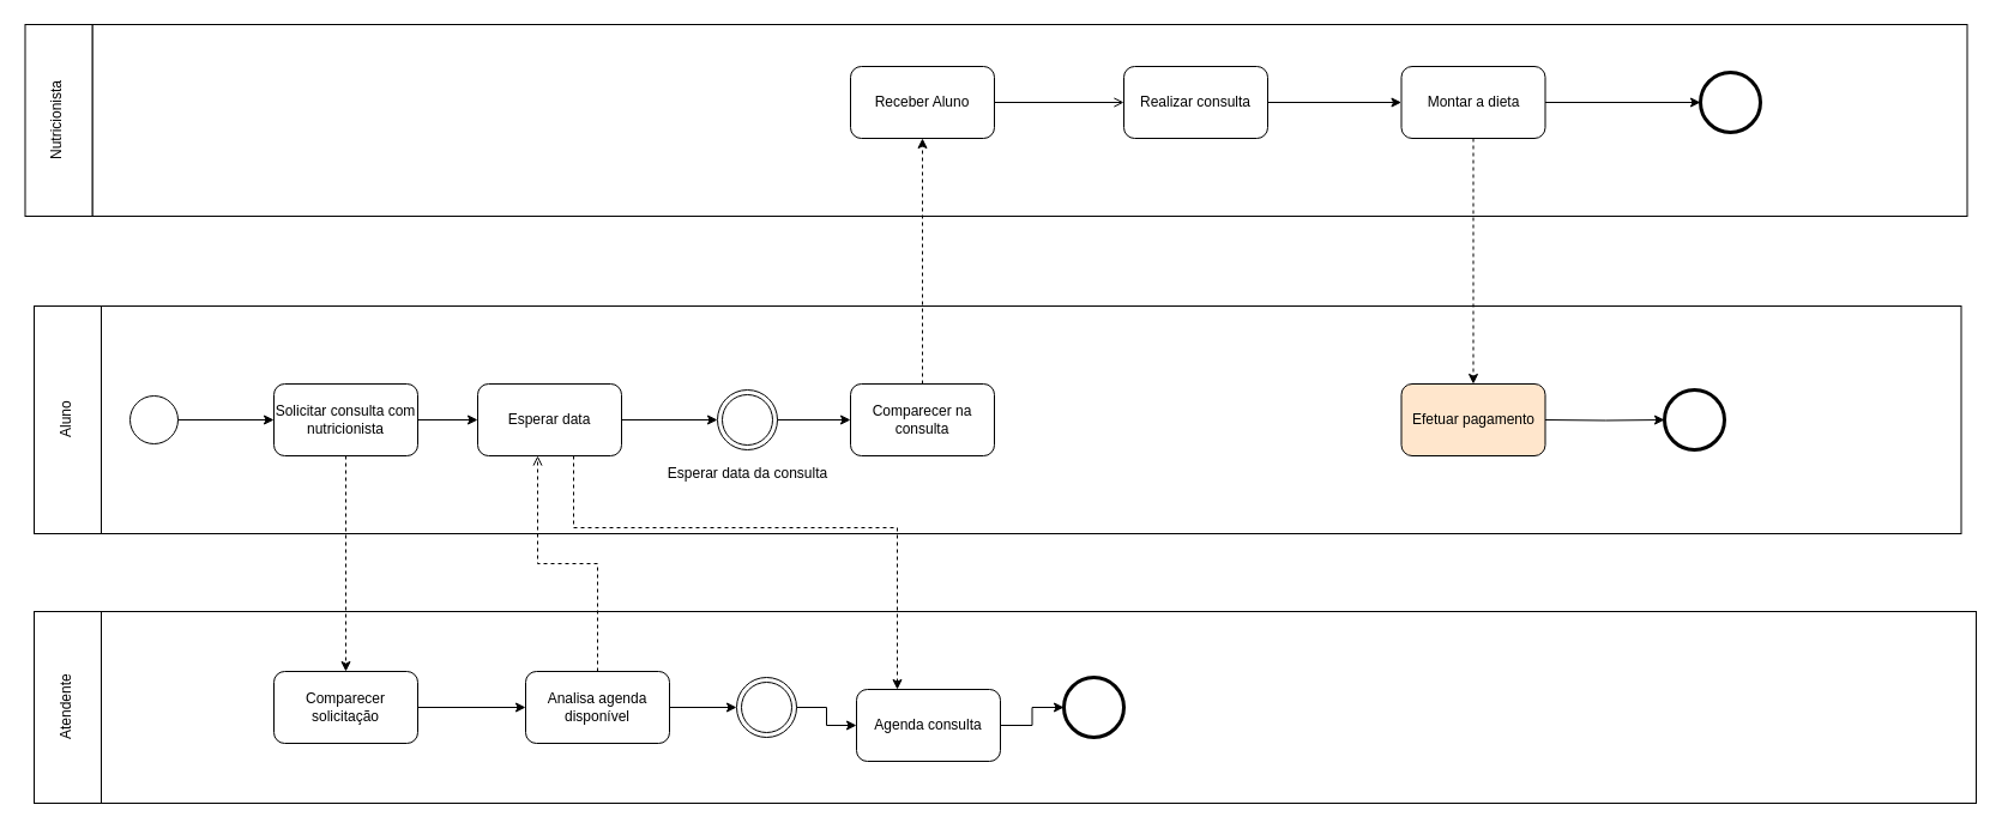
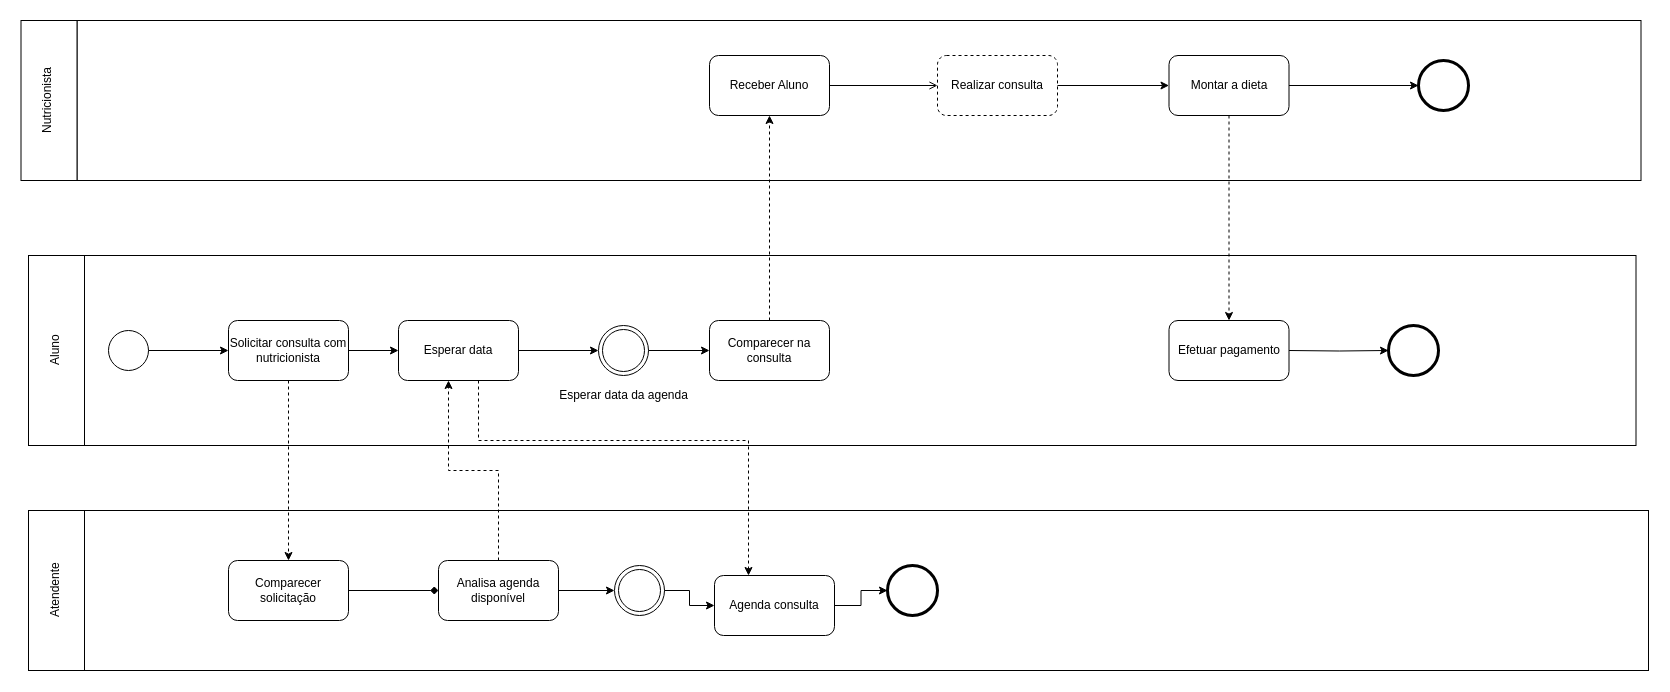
  <mxCell id="0" />
  <mxCell id="1" parent="0" />
  <mxCell id="2" value="" style="rounded=0;whiteSpace=wrap;html=1;gradientColor=none;fillColor=default;" vertex="1" parent="1"><mxGeometry x="76.5" y="20" width="1564" height="160" as="geometry" /></mxCell>
  <mxCell id="3" value="" style="rounded=0;whiteSpace=wrap;html=1;gradientColor=none;fillColor=default;" vertex="1" parent="1"><mxGeometry x="84" y="510" width="1564" height="160" as="geometry" /></mxCell>
  <mxCell id="4" value="" style="rounded=0;whiteSpace=wrap;html=1;gradientColor=none;fillColor=default;" vertex="1" parent="1"><mxGeometry x="81.5" y="255" width="1554" height="190" as="geometry" /></mxCell>
  <mxCell id="5" style="edgeStyle=orthogonalEdgeStyle;rounded=0;orthogonalLoop=1;jettySize=auto;html=1;dashed=1;" edge="1" parent="1" source="9" target="16"><mxGeometry relative="1" as="geometry" /></mxCell>
  <mxCell id="6" value="Aluno" style="rounded=0;whiteSpace=wrap;html=1;textDirection=vertical-lr;rotation=-180;" vertex="1" parent="1"><mxGeometry x="28" y="255" width="56" height="190" as="geometry" /></mxCell>
  <mxCell id="7" value="" style="ellipse;whiteSpace=wrap;html=1;aspect=fixed;" vertex="1" parent="1"><mxGeometry x="108" y="330" width="40" height="40" as="geometry" /></mxCell>
  <mxCell id="8" value="" style="edgeStyle=orthogonalEdgeStyle;rounded=0;orthogonalLoop=1;jettySize=auto;html=1;" edge="1" parent="1" source="9" target="38"><mxGeometry relative="1" as="geometry" /></mxCell>
  <mxCell id="9" value="Solicitar consulta com nutricionista" style="whiteSpace=wrap;html=1;rounded=1;" vertex="1" parent="1"><mxGeometry x="228" y="320" width="120" height="60" as="geometry" /></mxCell>
  <mxCell id="10" value="" style="edgeStyle=orthogonalEdgeStyle;rounded=0;orthogonalLoop=1;jettySize=auto;html=1;" edge="1" parent="1" source="7" target="9"><mxGeometry relative="1" as="geometry" /></mxCell>
  <mxCell id="11" value="" style="ellipse;shape=doubleEllipse;whiteSpace=wrap;html=1;aspect=fixed;" vertex="1" parent="1"><mxGeometry x="598" y="325" width="50" height="50" as="geometry" /></mxCell>
  <mxCell id="12" style="edgeStyle=orthogonalEdgeStyle;rounded=0;orthogonalLoop=1;jettySize=auto;html=1;dashed=1;" edge="1" parent="1" source="13" target="29"><mxGeometry relative="1" as="geometry" /></mxCell>
  <mxCell id="13" value="Comparecer na consulta" style="whiteSpace=wrap;html=1;rounded=1;" vertex="1" parent="1"><mxGeometry x="709" y="320" width="120" height="60" as="geometry" /></mxCell>
  <mxCell id="14" value="" style="edgeStyle=orthogonalEdgeStyle;rounded=0;orthogonalLoop=1;jettySize=auto;html=1;" edge="1" parent="1" source="11" target="13"><mxGeometry relative="1" as="geometry" /></mxCell>
  <mxCell id="15" value="Atendente" style="rounded=0;whiteSpace=wrap;html=1;textDirection=vertical-lr;rotation=-180;" vertex="1" parent="1"><mxGeometry x="28" y="510" width="56" height="160" as="geometry" /></mxCell>
  <mxCell id="16" value="Comparecer solicitação" style="whiteSpace=wrap;html=1;rounded=1;" vertex="1" parent="1"><mxGeometry x="228" y="560" width="120" height="60" as="geometry" /></mxCell>
  <mxCell id="17" value="" style="ellipse;shape=doubleEllipse;whiteSpace=wrap;html=1;aspect=fixed;" vertex="1" parent="1"><mxGeometry x="614" y="565" width="50" height="50" as="geometry" /></mxCell>
- <mxCell id="18" style="edgeStyle=orthogonalEdgeStyle;rounded=0;orthogonalLoop=1;jettySize=auto;html=1;dashed=1;endArrow=open;" edge="1" parent="1" source="19" target="38"><mxGeometry relative="1" as="geometry"><Array as="points"><mxPoint x="498" y="470" /><mxPoint x="448" y="470" /></Array></mxGeometry></mxCell>
+ <mxCell id="18" style="edgeStyle=orthogonalEdgeStyle;rounded=0;orthogonalLoop=1;jettySize=auto;html=1;dashed=1;" edge="1" parent="1" source="19" target="38"><mxGeometry relative="1" as="geometry"><Array as="points"><mxPoint x="498" y="470" /><mxPoint x="448" y="470" /></Array></mxGeometry></mxCell>
  <mxCell id="19" value="Analisa agenda disponível" style="whiteSpace=wrap;html=1;rounded=1;" vertex="1" parent="1"><mxGeometry x="438" y="560" width="120" height="60" as="geometry" /></mxCell>
- <mxCell id="20" value="" style="edgeStyle=orthogonalEdgeStyle;rounded=0;orthogonalLoop=1;jettySize=auto;html=1;" edge="1" parent="1" source="16" target="19"><mxGeometry relative="1" as="geometry" /></mxCell>
+ <mxCell id="20" value="" style="edgeStyle=orthogonalEdgeStyle;rounded=0;orthogonalLoop=1;jettySize=auto;html=1;endArrow=diamond;" edge="1" parent="1" source="16" target="19"><mxGeometry relative="1" as="geometry" /></mxCell>
  <mxCell id="21" style="edgeStyle=orthogonalEdgeStyle;rounded=0;orthogonalLoop=1;jettySize=auto;html=1;" edge="1" parent="1" source="22" target="39"><mxGeometry relative="1" as="geometry" /></mxCell>
  <mxCell id="22" value="Agenda consulta" style="whiteSpace=wrap;html=1;rounded=1;" vertex="1" parent="1"><mxGeometry x="714" y="575" width="120" height="60" as="geometry" /></mxCell>
  <mxCell id="23" style="edgeStyle=orthogonalEdgeStyle;rounded=0;orthogonalLoop=1;jettySize=auto;html=1;" edge="1" parent="1" source="19" target="17"><mxGeometry relative="1" as="geometry" /></mxCell>
  <mxCell id="24" value="" style="edgeStyle=orthogonalEdgeStyle;rounded=0;orthogonalLoop=1;jettySize=auto;html=1;" edge="1" parent="1" source="17" target="22"><mxGeometry relative="1" as="geometry" /></mxCell>
  <mxCell id="25" style="edgeStyle=orthogonalEdgeStyle;rounded=0;orthogonalLoop=1;jettySize=auto;html=1;" edge="1" parent="1" target="26"><mxGeometry relative="1" as="geometry"><mxPoint x="1288.5" y="350" as="sourcePoint" /><mxPoint x="1338" y="350" as="targetPoint" /></mxGeometry></mxCell>
  <mxCell id="26" value="" style="ellipse;whiteSpace=wrap;html=1;aspect=fixed;strokeWidth=3;" vertex="1" parent="1"><mxGeometry x="1388" y="325" width="50" height="50" as="geometry" /></mxCell>
- <mxCell id="27" value="Esperar data da consulta" style="text;html=1;align=center;verticalAlign=middle;resizable=0;points=[];autosize=1;strokeColor=none;fillColor=none;" vertex="1" parent="1"><mxGeometry x="543" y="380" width="160" height="30" as="geometry" /></mxCell>
+ <mxCell id="27" value="Esperar data da agenda" style="text;html=1;align=center;verticalAlign=middle;resizable=0;points=[];autosize=1;strokeColor=none;fillColor=none;" vertex="1" parent="1"><mxGeometry x="543" y="380" width="160" height="30" as="geometry" /></mxCell>
  <mxCell id="28" value="Nutricionista" style="rounded=0;whiteSpace=wrap;html=1;textDirection=vertical-lr;rotation=-180;" vertex="1" parent="1"><mxGeometry x="20.5" y="20" width="56" height="160" as="geometry" /></mxCell>
  <mxCell id="29" value="Receber Aluno" style="whiteSpace=wrap;html=1;rounded=1;" vertex="1" parent="1"><mxGeometry x="709" y="55" width="120" height="60" as="geometry" /></mxCell>
- <mxCell id="30" value="Realizar consulta" style="whiteSpace=wrap;html=1;rounded=1;" vertex="1" parent="1"><mxGeometry x="937" y="55" width="120" height="60" as="geometry" /></mxCell>
+ <mxCell id="30" value="Realizar consulta" style="whiteSpace=wrap;html=1;rounded=1;dashed=1;" vertex="1" parent="1"><mxGeometry x="937" y="55" width="120" height="60" as="geometry" /></mxCell>
  <mxCell id="31" value="" style="edgeStyle=orthogonalEdgeStyle;rounded=0;orthogonalLoop=1;jettySize=auto;html=1;endArrow=open;" edge="1" parent="1" source="29" target="30"><mxGeometry relative="1" as="geometry" /></mxCell>
  <mxCell id="32" style="edgeStyle=orthogonalEdgeStyle;rounded=0;orthogonalLoop=1;jettySize=auto;html=1;" edge="1" parent="1" source="34" target="41"><mxGeometry relative="1" as="geometry" /></mxCell>
  <mxCell id="33" style="edgeStyle=orthogonalEdgeStyle;rounded=0;orthogonalLoop=1;jettySize=auto;html=1;dashed=1;" edge="1" parent="1" source="34" target="40"><mxGeometry relative="1" as="geometry" /></mxCell>
  <mxCell id="34" value="Montar a dieta" style="whiteSpace=wrap;html=1;rounded=1;" vertex="1" parent="1"><mxGeometry x="1168.5" y="55" width="120" height="60" as="geometry" /></mxCell>
  <mxCell id="35" style="edgeStyle=orthogonalEdgeStyle;rounded=0;orthogonalLoop=1;jettySize=auto;html=1;" edge="1" parent="1" source="30" target="34"><mxGeometry relative="1" as="geometry"><mxPoint x="1113" y="90" as="targetPoint" /></mxGeometry></mxCell>
  <mxCell id="36" style="edgeStyle=orthogonalEdgeStyle;rounded=0;orthogonalLoop=1;jettySize=auto;html=1;dashed=1;" edge="1" parent="1" source="38" target="22"><mxGeometry relative="1" as="geometry"><Array as="points"><mxPoint x="478" y="440" /><mxPoint x="748" y="440" /></Array></mxGeometry></mxCell>
  <mxCell id="37" style="edgeStyle=orthogonalEdgeStyle;rounded=0;orthogonalLoop=1;jettySize=auto;html=1;" edge="1" parent="1" source="38" target="11"><mxGeometry relative="1" as="geometry" /></mxCell>
  <mxCell id="38" value="Esperar data" style="whiteSpace=wrap;html=1;rounded=1;" vertex="1" parent="1"><mxGeometry x="398" y="320" width="120" height="60" as="geometry" /></mxCell>
  <mxCell id="39" value="" style="ellipse;whiteSpace=wrap;html=1;aspect=fixed;strokeWidth=3;" vertex="1" parent="1"><mxGeometry x="887" y="565" width="50" height="50" as="geometry" /></mxCell>
- <mxCell id="40" value="Efetuar pagamento" style="whiteSpace=wrap;html=1;rounded=1;fillColor=#ffe6cc;" vertex="1" parent="1"><mxGeometry x="1168.5" y="320" width="120" height="60" as="geometry" /></mxCell>
+ <mxCell id="40" value="Efetuar pagamento" style="whiteSpace=wrap;html=1;rounded=1;" vertex="1" parent="1"><mxGeometry x="1168.5" y="320" width="120" height="60" as="geometry" /></mxCell>
  <mxCell id="41" value="" style="ellipse;whiteSpace=wrap;html=1;aspect=fixed;strokeWidth=3;" vertex="1" parent="1"><mxGeometry x="1418" y="60" width="50" height="50" as="geometry" /></mxCell>
